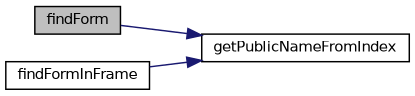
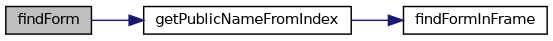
  digraph {
    rankdir=LR
    node [color=black fillcolor=white fontname=Helvetica fontsize=10 shape=record style=filled]
    edge [color=midnightblue fontname=Helvetica fontsize=10 labelfontname=Helvetica labelfontsize=10 style=solid]
    n1 [fillcolor=grey75 fontcolor=black height=0.2 label=findForm width=0.4]
    n2 [height=0.2 label=getPublicNameFromIndex width=0.4]
    n3 [height=0.2 label=findFormInFrame width=0.4]
    n1 -> n2
-   n3 -> n2
+   n2 -> n3
  }
